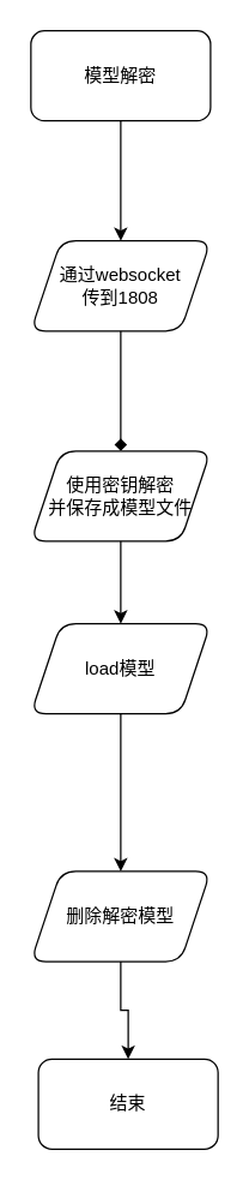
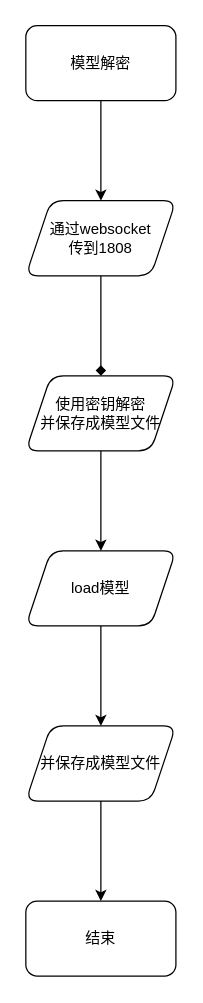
  <mxCell id="0" />
  <mxCell id="1" parent="0" />
  <mxCell id="2" value="" style="edgeStyle=orthogonalEdgeStyle;rounded=0;orthogonalLoop=1;jettySize=auto;html=1;" edge="1" parent="1" source="3" target="5"><mxGeometry relative="1" as="geometry" /></mxCell>
  <mxCell id="3" value="模型解密" style="rounded=1;whiteSpace=wrap;html=1;" vertex="1" parent="1"><mxGeometry x="20" y="20" width="120" height="60" as="geometry" /></mxCell>
  <mxCell id="4" value="" style="edgeStyle=orthogonalEdgeStyle;rounded=0;orthogonalLoop=1;jettySize=auto;html=1;endArrow=diamond;" edge="1" parent="1" source="5" target="7"><mxGeometry relative="1" as="geometry" /></mxCell>
  <mxCell id="5" value="通过websocket&lt;br&gt;传到1808" style="shape=parallelogram;perimeter=parallelogramPerimeter;whiteSpace=wrap;html=1;fixedSize=1;rounded=1;" vertex="1" parent="1"><mxGeometry x="20" y="160" width="120" height="60" as="geometry" /></mxCell>
  <mxCell id="6" value="" style="edgeStyle=orthogonalEdgeStyle;rounded=0;orthogonalLoop=1;jettySize=auto;html=1;" edge="1" parent="1" source="7" target="9"><mxGeometry relative="1" as="geometry" /></mxCell>
  <mxCell id="7" value="使用密钥解密&lt;br&gt;并保存成模型文件" style="shape=parallelogram;perimeter=parallelogramPerimeter;whiteSpace=wrap;html=1;fixedSize=1;rounded=1;" vertex="1" parent="1"><mxGeometry x="20" y="300" width="120" height="60" as="geometry" /></mxCell>
  <mxCell id="8" value="" style="edgeStyle=orthogonalEdgeStyle;rounded=0;orthogonalLoop=1;jettySize=auto;html=1;" edge="1" parent="1" source="9" target="11"><mxGeometry relative="1" as="geometry" /></mxCell>
- <mxCell id="9" value="load模型" style="shape=parallelogram;perimeter=parallelogramPerimeter;whiteSpace=wrap;html=1;fixedSize=1;rounded=1;" vertex="1" parent="1"><mxGeometry x="20" y="415" width="120" height="60" as="geometry" /></mxCell>
+ <mxCell id="9" value="load模型" style="shape=parallelogram;perimeter=parallelogramPerimeter;whiteSpace=wrap;html=1;fixedSize=1;rounded=1;" vertex="1" parent="1"><mxGeometry x="20" y="440" width="120" height="60" as="geometry" /></mxCell>
  <mxCell id="10" value="" style="edgeStyle=orthogonalEdgeStyle;rounded=0;orthogonalLoop=1;jettySize=auto;html=1;" edge="1" parent="1" source="11" target="12"><mxGeometry relative="1" as="geometry" /></mxCell>
- <mxCell id="11" value="删除解密模型" style="shape=parallelogram;perimeter=parallelogramPerimeter;whiteSpace=wrap;html=1;fixedSize=1;rounded=1;" vertex="1" parent="1"><mxGeometry x="20" y="580" width="120" height="60" as="geometry" /></mxCell>
- <mxCell id="12" value="结束" style="whiteSpace=wrap;html=1;rounded=1;" vertex="1" parent="1"><mxGeometry x="25" y="705" width="120" height="60" as="geometry" /></mxCell>
+ <mxCell id="11" value="并保存成模型文件" style="shape=parallelogram;perimeter=parallelogramPerimeter;whiteSpace=wrap;html=1;fixedSize=1;rounded=1;" vertex="1" parent="1"><mxGeometry x="20" y="580" width="120" height="60" as="geometry" /></mxCell>
+ <mxCell id="12" value="结束" style="whiteSpace=wrap;html=1;rounded=1;" vertex="1" parent="1"><mxGeometry x="20" y="720" width="120" height="60" as="geometry" /></mxCell>
